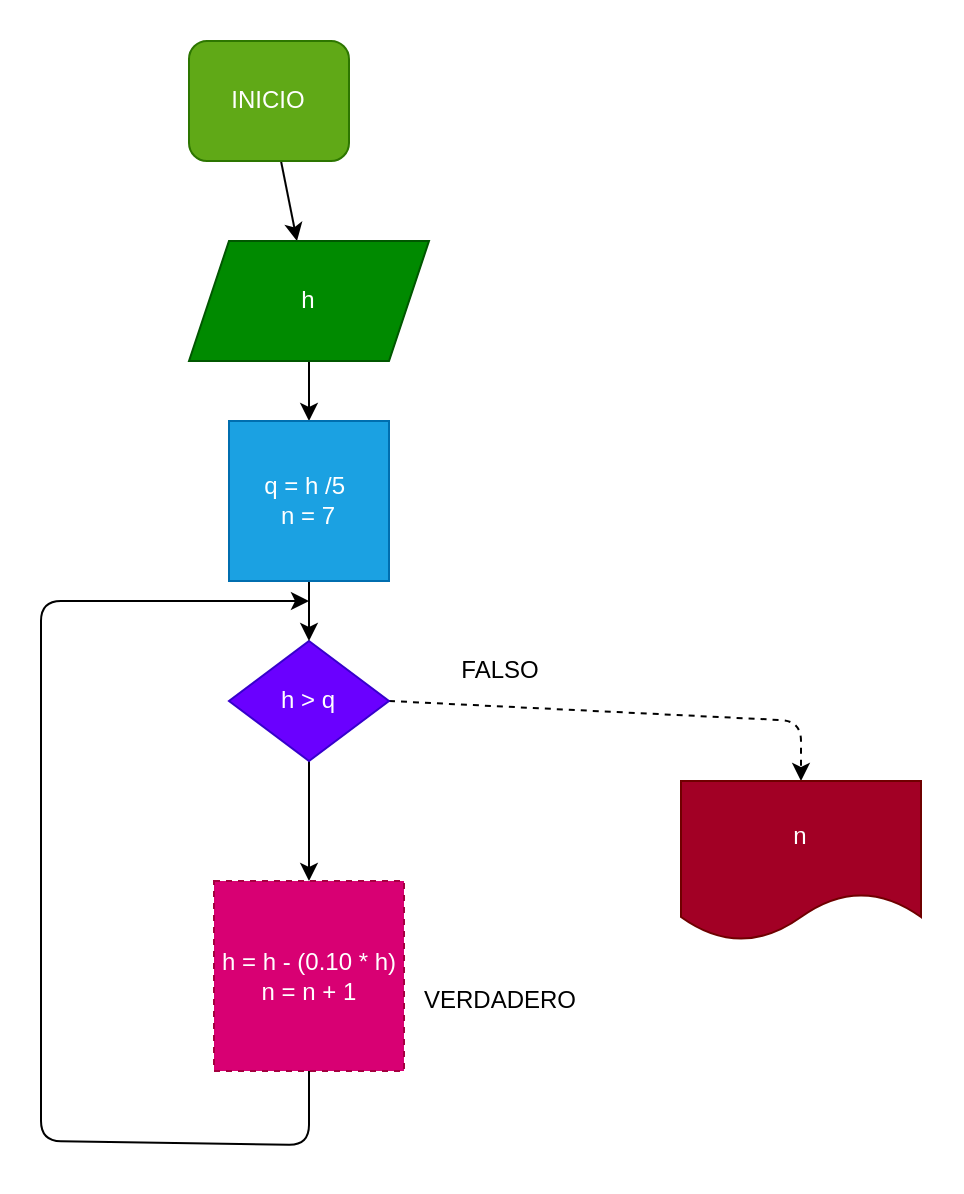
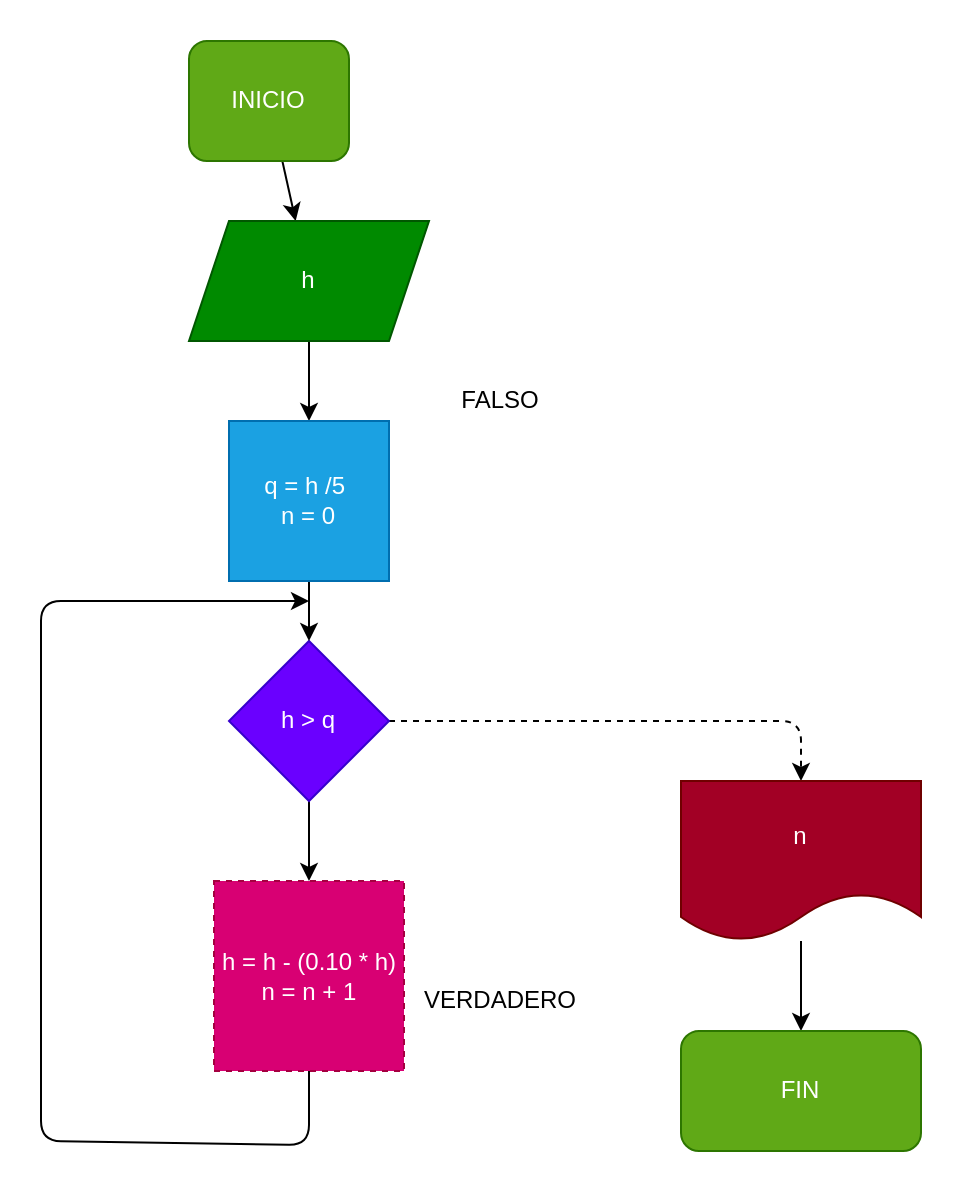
  <mxCell id="0" />
  <mxCell id="1" parent="0" />
  <mxCell id="2" value="" style="edgeStyle=none;html=1;" parent="1" source="3" target="7" edge="1"><mxGeometry relative="1" as="geometry" /></mxCell>
  <mxCell id="3" value="INICIO" style="rounded=1;whiteSpace=wrap;html=1;fillColor=#60a917;fontColor=#ffffff;strokeColor=#2D7600;" parent="1" vertex="1"><mxGeometry x="94" y="20" width="80" height="60" as="geometry" /></mxCell>
  <mxCell id="4" style="edgeStyle=none;html=1;exitX=0.5;exitY=1;exitDx=0;exitDy=0;" parent="1" source="5" edge="1"><mxGeometry relative="1" as="geometry"><mxPoint x="154" y="300" as="targetPoint" /><Array as="points"><mxPoint x="154" y="572" /><mxPoint x="20" y="570" /><mxPoint x="20" y="300" /></Array></mxGeometry></mxCell>
  <mxCell id="5" value="h = h - (0.10 * h)&lt;br&gt;n = n + 1" style="whiteSpace=wrap;html=1;aspect=fixed;fillColor=#d80073;fontColor=#ffffff;strokeColor=#A50040;dashed=1;" parent="1" vertex="1"><mxGeometry x="106.5" y="440" width="95" height="95" as="geometry" /></mxCell>
  <mxCell id="6" value="" style="edgeStyle=none;html=1;" parent="1" source="7" target="15" edge="1"><mxGeometry relative="1" as="geometry" /></mxCell>
- <mxCell id="7" value="h" style="shape=parallelogram;perimeter=parallelogramPerimeter;whiteSpace=wrap;html=1;fixedSize=1;fillColor=#008a00;fontColor=#ffffff;strokeColor=#005700;" parent="1" vertex="1"><mxGeometry x="94" y="120" width="120" height="60" as="geometry" /></mxCell>
+ <mxCell id="7" value="h" style="shape=parallelogram;perimeter=parallelogramPerimeter;whiteSpace=wrap;html=1;fixedSize=1;fillColor=#008a00;fontColor=#ffffff;strokeColor=#005700;" parent="1" vertex="1"><mxGeometry x="94" y="110" width="120" height="60" as="geometry" /></mxCell>
  <mxCell id="8" value="" style="edgeStyle=none;html=1;" parent="1" source="10" target="5" edge="1"><mxGeometry relative="1" as="geometry" /></mxCell>
  <mxCell id="9" style="edgeStyle=none;html=1;exitX=1;exitY=0.5;exitDx=0;exitDy=0;entryX=0.5;entryY=0;entryDx=0;entryDy=0;dashed=1;" parent="1" source="10" target="12" edge="1"><mxGeometry relative="1" as="geometry"><Array as="points"><mxPoint x="400" y="360" /></Array></mxGeometry></mxCell>
- <mxCell id="10" value="h &amp;gt; q" style="rhombus;whiteSpace=wrap;html=1;fillColor=#6a00ff;fontColor=#ffffff;strokeColor=#3700CC;" parent="1" vertex="1"><mxGeometry x="114" y="320" width="80" height="60" as="geometry" /></mxCell>
+ <mxCell id="10" value="h &amp;gt; q" style="rhombus;whiteSpace=wrap;html=1;fillColor=#6a00ff;fontColor=#ffffff;strokeColor=#3700CC;" parent="1" vertex="1"><mxGeometry x="114" y="320" width="80" height="80" as="geometry" /></mxCell>
+ <mxCell id="11" value="" style="edgeStyle=none;html=1;" parent="1" source="12" target="13" edge="1"><mxGeometry relative="1" as="geometry" /></mxCell>
  <mxCell id="12" value="n" style="shape=document;whiteSpace=wrap;html=1;boundedLbl=1;fillColor=#a20025;fontColor=#ffffff;strokeColor=#6F0000;" parent="1" vertex="1"><mxGeometry x="340" y="390" width="120" height="80" as="geometry" /></mxCell>
+ <mxCell id="13" value="FIN" style="rounded=1;whiteSpace=wrap;html=1;fillColor=#60a917;fontColor=#ffffff;strokeColor=#2D7600;" parent="1" vertex="1"><mxGeometry x="340" y="515" width="120" height="60" as="geometry" /></mxCell>
  <mxCell id="14" value="" style="edgeStyle=none;html=1;" parent="1" source="15" target="10" edge="1"><mxGeometry relative="1" as="geometry" /></mxCell>
- <mxCell id="15" value="q = h /5&amp;nbsp;&lt;br&gt;n = 7" style="whiteSpace=wrap;html=1;aspect=fixed;fillColor=#1ba1e2;fontColor=#ffffff;strokeColor=#006EAF;" parent="1" vertex="1"><mxGeometry x="114" y="210" width="80" height="80" as="geometry" /></mxCell>
- <mxCell id="16" value="FALSO" style="text;html=1;strokeColor=none;fillColor=none;align=center;verticalAlign=middle;whiteSpace=wrap;rounded=0;" parent="1" vertex="1"><mxGeometry x="220" y="320" width="60" height="30" as="geometry" /></mxCell>
+ <mxCell id="15" value="q = h /5&amp;nbsp;&lt;br&gt;n = 0" style="whiteSpace=wrap;html=1;aspect=fixed;fillColor=#1ba1e2;fontColor=#ffffff;strokeColor=#006EAF;" parent="1" vertex="1"><mxGeometry x="114" y="210" width="80" height="80" as="geometry" /></mxCell>
+ <mxCell id="16" value="FALSO" style="text;html=1;strokeColor=none;fillColor=none;align=center;verticalAlign=middle;whiteSpace=wrap;rounded=0;" parent="1" vertex="1"><mxGeometry x="220" y="185" width="60" height="30" as="geometry" /></mxCell>
  <mxCell id="17" value="VERDADERO" style="text;html=1;strokeColor=none;fillColor=none;align=center;verticalAlign=middle;whiteSpace=wrap;rounded=0;" parent="1" vertex="1"><mxGeometry x="220" y="485" width="60" height="30" as="geometry" /></mxCell>
